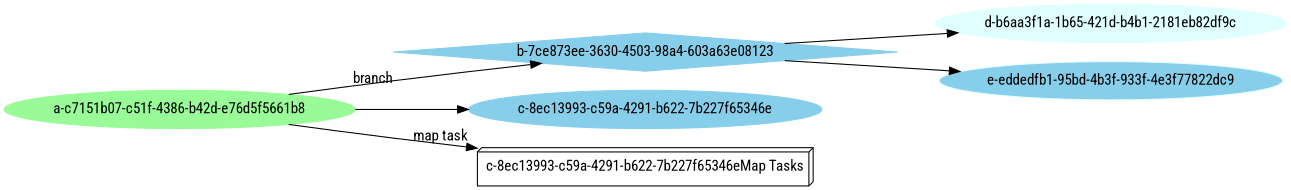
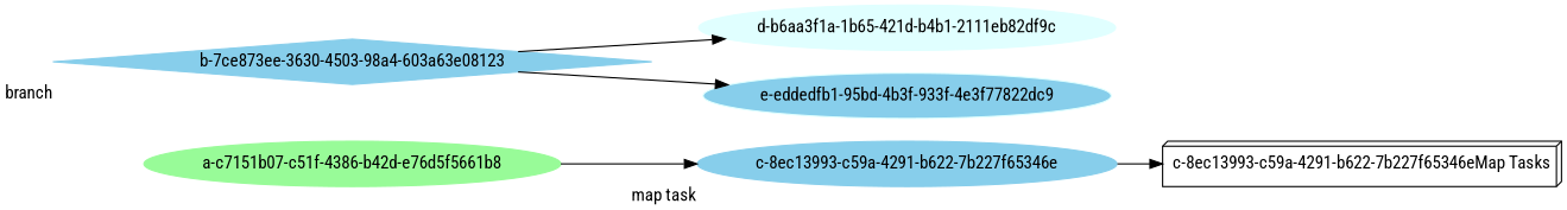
  digraph {
    fontname="Roboto Condensed"
    rankdir=LR
    node [color=skyblue fontname="Roboto Condensed" style=filled fillcolor=skyblue]
    edge [fontname="Roboto Condensed"]
    "a-c7151b07-c51f-4386-b42d-e76d5f5661b8" [color=palegreen fillcolor=""]
    "b-7ce873ee-3630-4503-98a4-603a63e08123" [shape=diamond xlabel=branch]
    "c-8ec13993-c59a-4291-b622-7b227f65346e" [xlabel="map task"]
-   "d-b6aa3f1a-1b65-421d-b4b1-2111eb82df9c" [color=lightcyan label="d-b6aa3f1a-1b65-421d-b4b1-2181eb82df9c" fillcolor=""]
+   "d-b6aa3f1a-1b65-421d-b4b1-2111eb82df9c" [color=lightcyan fillcolor=""]
    "e-eddedfb1-95bd-4b3f-933f-4e3f77822dc9" [color=lightcyan]
    "c-8ec13993-c59a-4291-b622-7b227f65346eMap Tasks" [fillcolor=grey shape=box3d color="" style=""]
-   "a-c7151b07-c51f-4386-b42d-e76d5f5661b8" -> "b-7ce873ee-3630-4503-98a4-603a63e08123"
    "a-c7151b07-c51f-4386-b42d-e76d5f5661b8" -> "c-8ec13993-c59a-4291-b622-7b227f65346e"
    "b-7ce873ee-3630-4503-98a4-603a63e08123" -> "d-b6aa3f1a-1b65-421d-b4b1-2111eb82df9c"
    "b-7ce873ee-3630-4503-98a4-603a63e08123" -> "e-eddedfb1-95bd-4b3f-933f-4e3f77822dc9"
-   "a-c7151b07-c51f-4386-b42d-e76d5f5661b8" -> "c-8ec13993-c59a-4291-b622-7b227f65346eMap Tasks"
+   "c-8ec13993-c59a-4291-b622-7b227f65346e" -> "c-8ec13993-c59a-4291-b622-7b227f65346eMap Tasks"
  }
